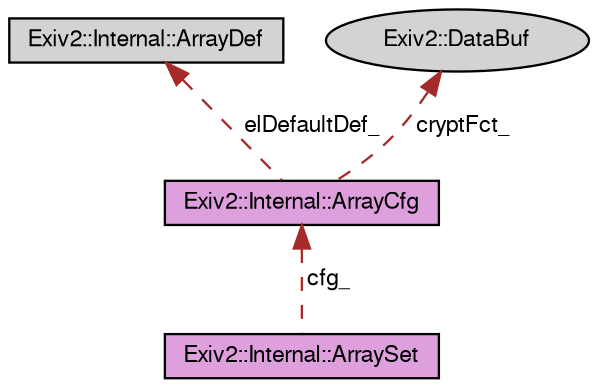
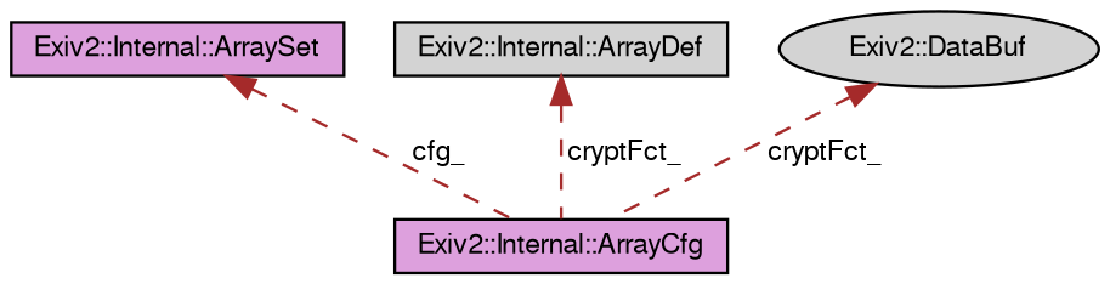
  digraph {
    node [color=black fillcolor=plum fontname=FreeSans fontsize=10 shape=box style=filled]
    edge [color=brown dir=back fontname=FreeSans fontsize=10 labelfontname=FreeSans labelfontsize=10 style=dashed]
    n1 [fontcolor=black height=0.2 label="Exiv2::Internal::ArraySet" width=0.4]
    n2 [fillcolor=lightgrey height=0.2 label="Exiv2::Internal::ArrayDef" width=0.4]
    n3 [height=0.2 label="Exiv2::Internal::ArrayCfg" width=0.4]
    n4 [fillcolor=lightgrey height=0.2 label="Exiv2::DataBuf" shape=ellipse width=0.4]
-   n2 -> n3 [label=" elDefaultDef_"]
-   n3 -> n1 [label=" cfg_"]
+   n2 -> n3 [label=" cryptFct_"]
+   n1 -> n3 [label=" cfg_"]
    n4 -> n3 [label=" cryptFct_"]
  }
